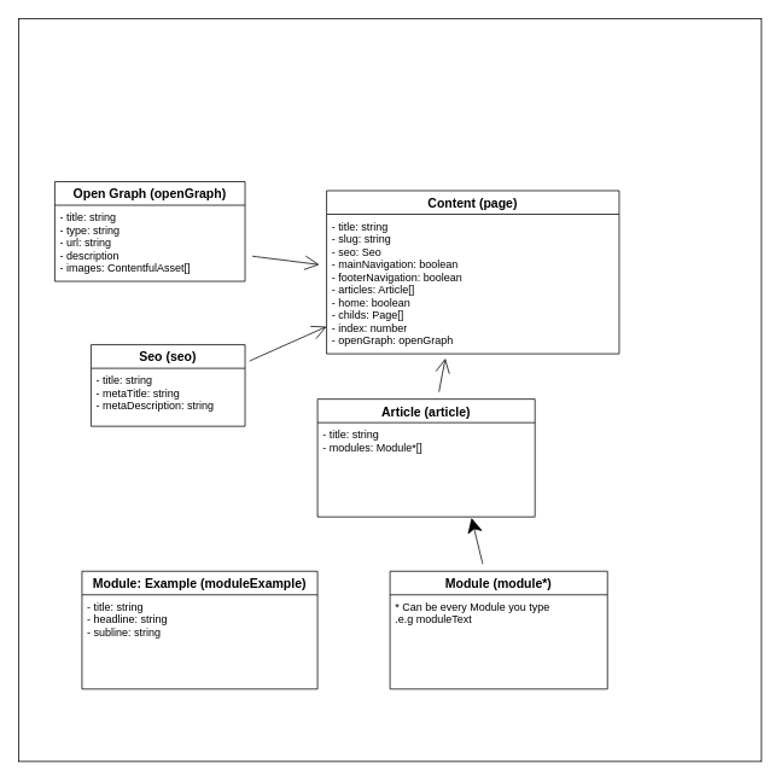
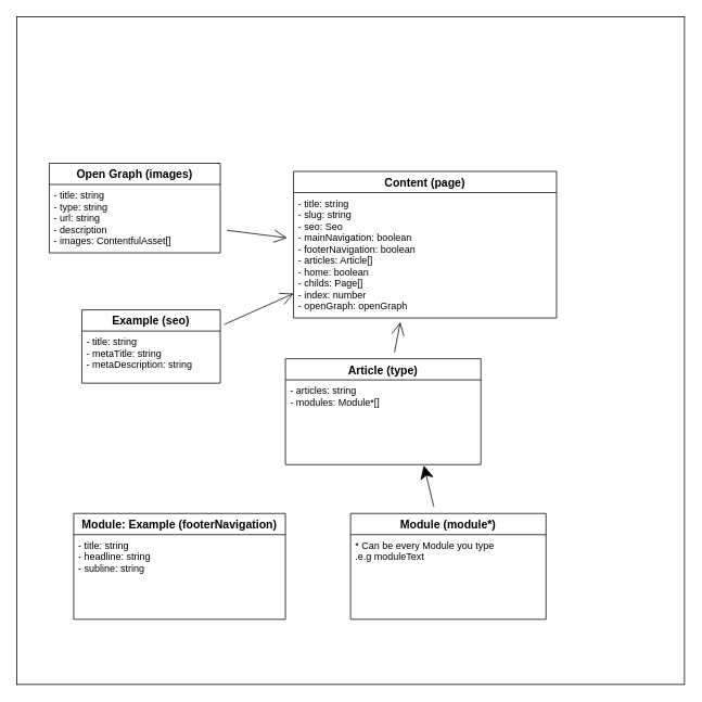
  <mxCell id="0" />
  <mxCell id="1" parent="0" />
  <mxCell id="2" value="" style="whiteSpace=wrap;html=1;aspect=fixed;" parent="1" vertex="1"><mxGeometry x="20" y="20" width="820" height="820" as="geometry" /></mxCell>
  <mxCell id="3" value="" style="group" parent="1" vertex="1" connectable="0"><mxGeometry x="100" y="210" width="582.9" height="550" as="geometry" /></mxCell>
  <mxCell id="4" value="Content (page)" style="swimlane;fontStyle=1;childLayout=stackLayout;horizontal=1;startSize=26;horizontalStack=0;resizeParent=1;resizeParentMax=0;resizeLast=0;collapsible=1;marginBottom=0;align=center;fontSize=14;" parent="3" vertex="1"><mxGeometry x="260" width="322.9" height="180" as="geometry" /></mxCell>
  <mxCell id="5" value="- title: string&#10;- slug: string&#10;- seo: Seo &#10;- mainNavigation: boolean&#10;- footerNavigation: boolean&#10;- articles: Article[]&#10;- home: boolean&#10;- childs: Page[]&#10;- index: number&#10;- openGraph: openGraph" style="text;strokeColor=none;fillColor=none;spacingLeft=4;spacingRight=4;overflow=hidden;rotatable=0;points=[[0,0.5],[1,0.5]];portConstraint=eastwest;fontSize=12;" parent="4" vertex="1"><mxGeometry y="26" width="322.9" height="154" as="geometry" /></mxCell>
- <mxCell id="6" value="Seo (seo)" style="swimlane;fontStyle=1;childLayout=stackLayout;horizontal=1;startSize=26;horizontalStack=0;resizeParent=1;resizeParentMax=0;resizeLast=0;collapsible=1;marginBottom=0;align=center;fontSize=14;" parent="3" vertex="1"><mxGeometry y="170" width="170" height="90" as="geometry" /></mxCell>
+ <mxCell id="6" value="Example (seo)" style="swimlane;fontStyle=1;childLayout=stackLayout;horizontal=1;startSize=26;horizontalStack=0;resizeParent=1;resizeParentMax=0;resizeLast=0;collapsible=1;marginBottom=0;align=center;fontSize=14;" parent="3" vertex="1"><mxGeometry y="170" width="170" height="90" as="geometry" /></mxCell>
  <mxCell id="7" value="- title: string&#10;- metaTitle: string&#10;- metaDescription: string" style="text;strokeColor=none;fillColor=none;spacingLeft=4;spacingRight=4;overflow=hidden;rotatable=0;points=[[0,0.5],[1,0.5]];portConstraint=eastwest;fontSize=12;" parent="6" vertex="1"><mxGeometry y="26" width="170" height="64" as="geometry" /></mxCell>
  <mxCell id="8" style="edgeStyle=none;curved=1;rounded=0;orthogonalLoop=1;jettySize=auto;html=1;entryX=0.406;entryY=1.032;entryDx=0;entryDy=0;entryPerimeter=0;endArrow=open;startSize=14;endSize=14;sourcePerimeterSpacing=8;targetPerimeterSpacing=8;" edge="1" parent="3" source="9" target="5"><mxGeometry relative="1" as="geometry" /></mxCell>
- <mxCell id="9" value="Article (article)" style="swimlane;fontStyle=1;childLayout=stackLayout;horizontal=1;startSize=26;horizontalStack=0;resizeParent=1;resizeParentMax=0;resizeLast=0;collapsible=1;marginBottom=0;align=center;fontSize=14;" parent="3" vertex="1"><mxGeometry x="250" y="230" width="240" height="130" as="geometry" /></mxCell>
- <mxCell id="10" value="- title: string&#10;- modules: Module*[]&#10;" style="text;strokeColor=none;fillColor=none;spacingLeft=4;spacingRight=4;overflow=hidden;rotatable=0;points=[[0,0.5],[1,0.5]];portConstraint=eastwest;fontSize=12;" parent="9" vertex="1"><mxGeometry y="26" width="240" height="104" as="geometry" /></mxCell>
+ <mxCell id="9" value="Article (type)" style="swimlane;fontStyle=1;childLayout=stackLayout;horizontal=1;startSize=26;horizontalStack=0;resizeParent=1;resizeParentMax=0;resizeLast=0;collapsible=1;marginBottom=0;align=center;fontSize=14;" parent="3" vertex="1"><mxGeometry x="250" y="230" width="240" height="130" as="geometry" /></mxCell>
+ <mxCell id="10" value="- articles: string&#10;- modules: Module*[]&#10;" style="text;strokeColor=none;fillColor=none;spacingLeft=4;spacingRight=4;overflow=hidden;rotatable=0;points=[[0,0.5],[1,0.5]];portConstraint=eastwest;fontSize=12;" parent="9" vertex="1"><mxGeometry y="26" width="240" height="104" as="geometry" /></mxCell>
  <mxCell id="11" style="edgeStyle=none;curved=1;rounded=0;orthogonalLoop=1;jettySize=auto;html=1;entryX=0.708;entryY=1.01;entryDx=0;entryDy=0;entryPerimeter=0;endArrow=classic;startSize=14;endSize=14;sourcePerimeterSpacing=8;targetPerimeterSpacing=8;" edge="1" parent="3" source="12" target="10"><mxGeometry relative="1" as="geometry" /></mxCell>
  <mxCell id="12" value="Module (module*)" style="swimlane;fontStyle=1;childLayout=stackLayout;horizontal=1;startSize=26;horizontalStack=0;resizeParent=1;resizeParentMax=0;resizeLast=0;collapsible=1;marginBottom=0;align=center;fontSize=14;" parent="3" vertex="1"><mxGeometry x="330" y="420" width="240" height="130" as="geometry" /></mxCell>
  <mxCell id="13" value="* Can be every Module you type &#10;.e.g moduleText" style="text;strokeColor=none;fillColor=none;spacingLeft=4;spacingRight=4;overflow=hidden;rotatable=0;points=[[0,0.5],[1,0.5]];portConstraint=eastwest;fontSize=12;" parent="12" vertex="1"><mxGeometry y="26" width="240" height="104" as="geometry" /></mxCell>
- <mxCell id="14" value="Module: Example (moduleExample)" style="swimlane;fontStyle=1;childLayout=stackLayout;horizontal=1;startSize=26;horizontalStack=0;resizeParent=1;resizeParentMax=0;resizeLast=0;collapsible=1;marginBottom=0;align=center;fontSize=14;" parent="1" vertex="1"><mxGeometry x="90" y="630" width="260" height="130" as="geometry" /></mxCell>
+ <mxCell id="14" value="Module: Example (footerNavigation)" style="swimlane;fontStyle=1;childLayout=stackLayout;horizontal=1;startSize=26;horizontalStack=0;resizeParent=1;resizeParentMax=0;resizeLast=0;collapsible=1;marginBottom=0;align=center;fontSize=14;" parent="1" vertex="1"><mxGeometry x="90" y="630" width="260" height="130" as="geometry" /></mxCell>
  <mxCell id="15" value="- title: string&#10;- headline: string&#10;- subline: string" style="text;strokeColor=none;fillColor=none;spacingLeft=4;spacingRight=4;overflow=hidden;rotatable=0;points=[[0,0.5],[1,0.5]];portConstraint=eastwest;fontSize=12;" parent="14" vertex="1"><mxGeometry y="26" width="260" height="104" as="geometry" /></mxCell>
- <mxCell id="16" value="Open Graph (openGraph)" style="swimlane;fontStyle=1;childLayout=stackLayout;horizontal=1;startSize=26;horizontalStack=0;resizeParent=1;resizeParentMax=0;resizeLast=0;collapsible=1;marginBottom=0;align=center;fontSize=14;" vertex="1" parent="1"><mxGeometry x="60" y="200" width="210" height="110" as="geometry" /></mxCell>
+ <mxCell id="16" value="Open Graph (images)" style="swimlane;fontStyle=1;childLayout=stackLayout;horizontal=1;startSize=26;horizontalStack=0;resizeParent=1;resizeParentMax=0;resizeLast=0;collapsible=1;marginBottom=0;align=center;fontSize=14;" vertex="1" parent="1"><mxGeometry x="60" y="200" width="210" height="110" as="geometry" /></mxCell>
  <mxCell id="17" value="- title: string&#10;- type: string&#10;- url: string&#10;- description&#10;- images: ContentfulAsset[]" style="text;strokeColor=none;fillColor=none;spacingLeft=4;spacingRight=4;overflow=hidden;rotatable=0;points=[[0,0.5],[1,0.5]];portConstraint=eastwest;fontSize=12;" vertex="1" parent="16"><mxGeometry y="26" width="210" height="84" as="geometry" /></mxCell>
  <mxCell id="18" style="edgeStyle=none;curved=1;rounded=0;orthogonalLoop=1;jettySize=auto;html=1;endArrow=open;startSize=14;endSize=14;sourcePerimeterSpacing=8;targetPerimeterSpacing=8;" edge="1" parent="1" source="17" target="5"><mxGeometry relative="1" as="geometry" /></mxCell>
  <mxCell id="19" style="edgeStyle=none;curved=1;rounded=0;orthogonalLoop=1;jettySize=auto;html=1;endArrow=open;startSize=14;endSize=14;sourcePerimeterSpacing=8;targetPerimeterSpacing=8;" edge="1" parent="1" source="7"><mxGeometry relative="1" as="geometry"><mxPoint x="360" y="360" as="targetPoint" /></mxGeometry></mxCell>
